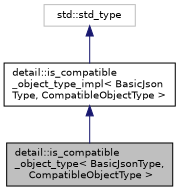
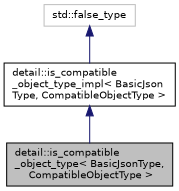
  digraph {
    node [color=black fillcolor=white fontname=Helvetica fontsize=10 shape=record style=filled]
    edge [color=midnightblue dir=back fontname=Helvetica fontsize=10 labelfontname=Helvetica labelfontsize=10 style=solid]
    n1 [fillcolor=grey75 fontcolor=black height=0.2 label="detail::is_compatible\l_object_type\< BasicJsonType,\l CompatibleObjectType \>" width=0.4]
    n2 [height=0.2 label="detail::is_compatible\l_object_type_impl\< BasicJson\lType, CompatibleObjectType \>" width=0.4]
-   n3 [color=grey75 height=0.2 label="std::std_type" width=0.4]
+   n3 [color=grey75 height=0.2 label="std::false_type" width=0.4]
    n2 -> n1
    n3 -> n2
  }
